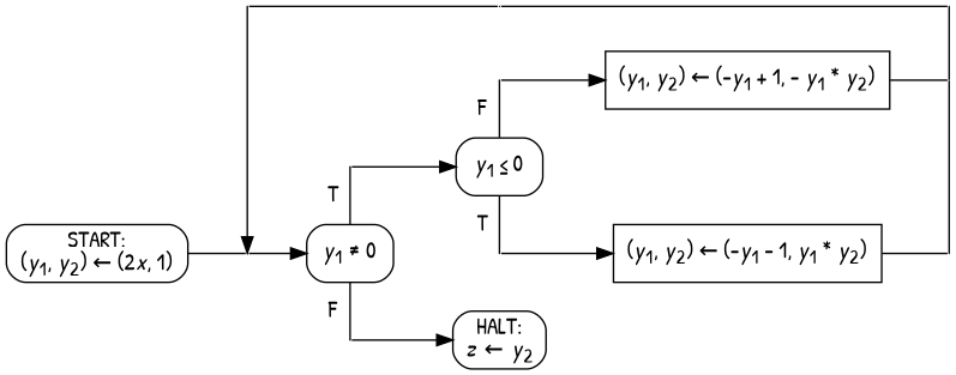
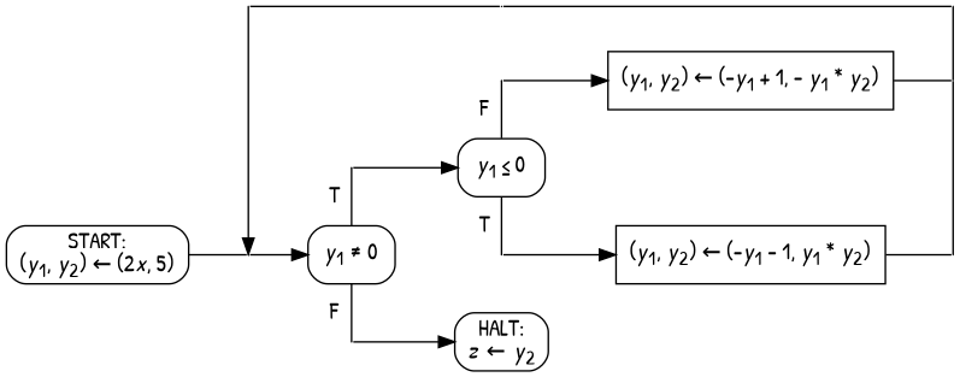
  digraph {
    rankdir=LR
    fontname="Patrick Hand"
    node [shape=point fontname="Patrick Hand"]
    edge [fontname="Patrick Hand" arrowhead=none weight=8]
    p1 [width=0]
    p2 [width=0]
    n3 [label=<<i>y</i><sub>1</sub> &ne; 0> shape=rectangle style=rounded]
    p4 [width=0]
    p3 [width=0]
    n6 [label=<<i>y</i><sub>1</sub> &le; 0> shape=rectangle style=rounded]
    n7 [label=<HALT:<br/><i>z</i> &larr; <i>y</i><sub>2</sub>> shape=rectangle style=rounded]
    p10 [width=0]
    p5 [width=0]
    p6 [width=0]
    n11 [label=<(<i>y</i><sub>1</sub>, <i>y</i><sub>2</sub>) &larr; (-<i>y</i><sub>1</sub> - 1, <i>y</i><sub>1</sub> * <i>y</i><sub>2</sub>)> shape=rectangle]
    n12 [label=<(<i>y</i><sub>1</sub>, <i>y</i><sub>2</sub>) &larr; (-<i>y</i><sub>1</sub> + 1, - <i>y</i><sub>1</sub> * <i>y</i><sub>2</sub>)> shape=rectangle]
    p7 [width=0]
    p8 [width=0]
    p9 [width=0]
-   n16 [label=<START:<br/>(<i>y</i><sub>1</sub>, <i>y</i><sub>2</sub>) &larr; (2<i>x</i>, 1)> shape=rectangle style=rounded]
+   n16 [label=<START:<br/>(<i>y</i><sub>1</sub>, <i>y</i><sub>2</sub>) &larr; (2<i>x</i>, 5)> shape=rectangle style=rounded]
    subgraph sub_1 {
      rank=same
      p1
      p2
    }
    subgraph sub_2 {
      rank=same
      n3
      p4
      p3
    }
    subgraph sub_3 {
      rank=same
      n6
      n7
      p10
      p5
      p6
    }
    subgraph sub_4 {
      rank=same
      n11
      n12
    }
    subgraph sub_5 {
      rank=same
      p7
      p8
      p9
    }
    p1 -> p2 [arrowhead="" weight=""]
    p1 -> p10
    p2 -> n3 [arrowhead=""]
    n3 -> p4 [label=F weight=""]
    p4 -> n7 [arrowhead=""]
    p3 -> n3 [label=T weight=""]
    p3 -> n6 [arrowhead=""]
    n6 -> p6 [label=T weight=""]
    p10 -> p5 [style=invis arrowhead=""]
    p10 -> p7 [weight=10]
    p5 -> n6 [label=F weight=""]
    p5 -> n12 [weight=12 arrowhead=""]
    p6 -> n7 [style=invis arrowhead=""]
    p6 -> n11 [arrowhead=""]
    n11 -> p9
    n12 -> p8
    p7 -> p8 [weight=""]
    p8 -> p9 [weight=""]
    n16 -> p2
  }
